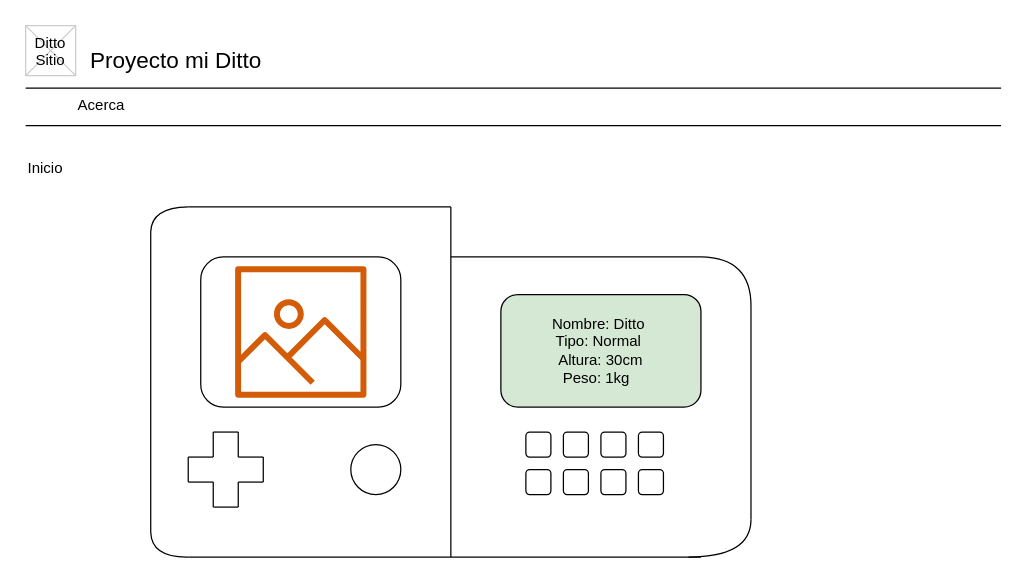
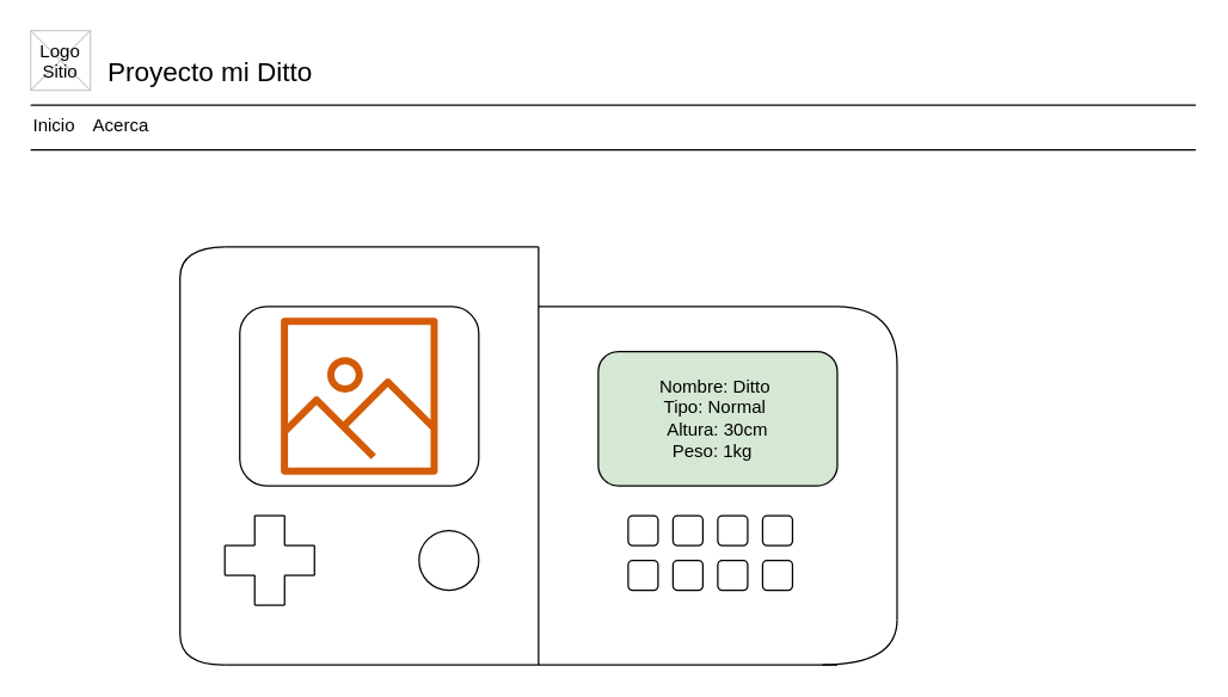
  <mxCell id="0" />
  <mxCell id="1" parent="0" />
  <mxCell id="2" value="Proyecto mi Ditto" style="text;spacingTop=-5;fontSize=18;fontStyle=0" parent="1" vertex="1"><mxGeometry x="70" y="35" width="230" height="20" as="geometry" /></mxCell>
  <mxCell id="3" value="" style="line;strokeWidth=1" parent="1" vertex="1"><mxGeometry x="20" y="65" width="780" height="10" as="geometry" /></mxCell>
  <mxCell id="4" value="" style="line;strokeWidth=1" parent="1" vertex="1"><mxGeometry x="20" y="95" width="780" height="10" as="geometry" /></mxCell>
- <mxCell id="5" value="Inicio" style="text;spacingTop=-5;" parent="1" vertex="1"><mxGeometry x="20" y="125" width="30" height="20" as="geometry" /></mxCell>
+ <mxCell id="5" value="Inicio" style="text;spacingTop=-5;" parent="1" vertex="1"><mxGeometry x="20" y="75" width="30" height="20" as="geometry" /></mxCell>
  <mxCell id="6" value="Acerca" style="text;spacingTop=-5;" parent="1" vertex="1"><mxGeometry x="60" y="75" width="30" height="20" as="geometry" /></mxCell>
  <mxCell id="7" value="" style="verticalLabelPosition=bottom;verticalAlign=top;strokeWidth=1;shape=mxgraph.mockup.graphics.iconGrid;strokeColor=#CCCCCC;gridSize=1,1;" parent="1" vertex="1"><mxGeometry x="20" y="20" width="40" height="40" as="geometry" /></mxCell>
- <mxCell id="8" value="Ditto&#10;Sitio" style="text;spacingTop=-5;align=center" parent="1" vertex="1"><mxGeometry x="20" y="25" width="40" height="40" as="geometry" /></mxCell>
+ <mxCell id="8" value="Logo&#10;Sitio" style="text;spacingTop=-5;align=center" parent="1" vertex="1"><mxGeometry x="20" y="25" width="40" height="40" as="geometry" /></mxCell>
  <mxCell id="9" value="" style="endArrow=none;html=1;rounded=0;" parent="1" edge="1"><mxGeometry width="50" height="50" relative="1" as="geometry"><mxPoint x="360" y="445" as="sourcePoint" /><mxPoint x="360" y="165" as="targetPoint" /></mxGeometry></mxCell>
  <mxCell id="10" value="" style="endArrow=none;html=1;rounded=0;" parent="1" edge="1"><mxGeometry width="50" height="50" relative="1" as="geometry"><mxPoint x="360" y="165" as="sourcePoint" /><mxPoint x="150" y="165" as="targetPoint" /></mxGeometry></mxCell>
  <mxCell id="11" value="" style="endArrow=none;html=1;rounded=0;curved=1;edgeStyle=orthogonalEdgeStyle;" parent="1" edge="1"><mxGeometry width="50" height="50" relative="1" as="geometry"><mxPoint x="150" y="165" as="sourcePoint" /><mxPoint x="120" y="185" as="targetPoint" /></mxGeometry></mxCell>
  <mxCell id="12" value="" style="endArrow=none;html=1;rounded=0;" parent="1" edge="1"><mxGeometry width="50" height="50" relative="1" as="geometry"><mxPoint x="360" y="445" as="sourcePoint" /><mxPoint x="150" y="445" as="targetPoint" /></mxGeometry></mxCell>
  <mxCell id="13" value="" style="endArrow=none;html=1;rounded=0;" parent="1" edge="1"><mxGeometry width="50" height="50" relative="1" as="geometry"><mxPoint x="120" y="425" as="sourcePoint" /><mxPoint x="120" y="185" as="targetPoint" /></mxGeometry></mxCell>
  <mxCell id="14" value="" style="endArrow=none;html=1;rounded=0;curved=1;edgeStyle=orthogonalEdgeStyle;" parent="1" edge="1"><mxGeometry width="50" height="50" relative="1" as="geometry"><mxPoint x="150" y="445" as="sourcePoint" /><mxPoint x="120" y="425" as="targetPoint" /></mxGeometry></mxCell>
  <mxCell id="15" value="" style="rounded=1;whiteSpace=wrap;html=1;" parent="1" vertex="1"><mxGeometry x="160" y="205" width="160" height="120" as="geometry" /></mxCell>
  <mxCell id="16" value="" style="endArrow=none;html=1;rounded=0;curved=1;" parent="1" edge="1"><mxGeometry width="50" height="50" relative="1" as="geometry"><mxPoint x="170" y="345" as="sourcePoint" /><mxPoint x="190" y="345" as="targetPoint" /><Array as="points"><mxPoint x="170" y="345" /></Array></mxGeometry></mxCell>
  <mxCell id="17" value="" style="endArrow=none;html=1;rounded=0;curved=1;" parent="1" edge="1"><mxGeometry width="50" height="50" relative="1" as="geometry"><mxPoint x="190" y="345" as="sourcePoint" /><mxPoint x="190" y="365" as="targetPoint" /></mxGeometry></mxCell>
  <mxCell id="18" value="" style="endArrow=none;html=1;rounded=0;curved=1;" parent="1" edge="1"><mxGeometry width="50" height="50" relative="1" as="geometry"><mxPoint x="170" y="345" as="sourcePoint" /><mxPoint x="170" y="365" as="targetPoint" /></mxGeometry></mxCell>
  <mxCell id="19" value="" style="endArrow=none;html=1;rounded=0;curved=1;" parent="1" edge="1"><mxGeometry width="50" height="50" relative="1" as="geometry"><mxPoint x="190" y="365" as="sourcePoint" /><mxPoint x="210" y="365" as="targetPoint" /><Array as="points"><mxPoint x="190" y="365" /></Array></mxGeometry></mxCell>
  <mxCell id="20" value="" style="endArrow=none;html=1;rounded=0;curved=1;" parent="1" edge="1"><mxGeometry width="50" height="50" relative="1" as="geometry"><mxPoint x="210" y="365" as="sourcePoint" /><mxPoint x="210" y="385" as="targetPoint" /></mxGeometry></mxCell>
  <mxCell id="21" value="" style="endArrow=none;html=1;rounded=0;curved=1;" parent="1" edge="1"><mxGeometry width="50" height="50" relative="1" as="geometry"><mxPoint x="150" y="365" as="sourcePoint" /><mxPoint x="150" y="385" as="targetPoint" /></mxGeometry></mxCell>
  <mxCell id="22" value="" style="endArrow=none;html=1;rounded=0;curved=1;" parent="1" edge="1"><mxGeometry width="50" height="50" relative="1" as="geometry"><mxPoint x="150" y="365" as="sourcePoint" /><mxPoint x="170" y="365" as="targetPoint" /><Array as="points"><mxPoint x="150" y="365" /></Array></mxGeometry></mxCell>
  <mxCell id="23" value="" style="endArrow=none;html=1;rounded=0;curved=1;" parent="1" edge="1"><mxGeometry width="50" height="50" relative="1" as="geometry"><mxPoint x="150" y="385" as="sourcePoint" /><mxPoint x="170" y="385" as="targetPoint" /><Array as="points"><mxPoint x="150" y="385" /></Array></mxGeometry></mxCell>
  <mxCell id="24" value="" style="endArrow=none;html=1;rounded=0;curved=1;" parent="1" edge="1"><mxGeometry width="50" height="50" relative="1" as="geometry"><mxPoint x="190" y="385" as="sourcePoint" /><mxPoint x="210" y="385" as="targetPoint" /><Array as="points"><mxPoint x="190" y="385" /></Array></mxGeometry></mxCell>
  <mxCell id="25" value="" style="endArrow=none;html=1;rounded=0;curved=1;" parent="1" edge="1"><mxGeometry width="50" height="50" relative="1" as="geometry"><mxPoint x="170" y="385" as="sourcePoint" /><mxPoint x="170" y="405" as="targetPoint" /></mxGeometry></mxCell>
  <mxCell id="26" value="" style="endArrow=none;html=1;rounded=0;curved=1;" parent="1" edge="1"><mxGeometry width="50" height="50" relative="1" as="geometry"><mxPoint x="190" y="385" as="sourcePoint" /><mxPoint x="190" y="405" as="targetPoint" /></mxGeometry></mxCell>
  <mxCell id="27" value="" style="endArrow=none;html=1;rounded=0;curved=1;" parent="1" edge="1"><mxGeometry width="50" height="50" relative="1" as="geometry"><mxPoint x="170" y="405" as="sourcePoint" /><mxPoint x="190" y="405" as="targetPoint" /><Array as="points"><mxPoint x="170" y="405" /></Array></mxGeometry></mxCell>
  <mxCell id="28" value="" style="ellipse;whiteSpace=wrap;html=1;aspect=fixed;" parent="1" vertex="1"><mxGeometry x="280" y="355" width="40" height="40" as="geometry" /></mxCell>
  <mxCell id="29" value="" style="endArrow=none;html=1;rounded=0;curved=1;" parent="1" edge="1"><mxGeometry width="50" height="50" relative="1" as="geometry"><mxPoint x="360" y="205" as="sourcePoint" /><mxPoint x="560" y="205" as="targetPoint" /></mxGeometry></mxCell>
  <mxCell id="30" value="" style="endArrow=none;html=1;rounded=0;curved=1;" parent="1" edge="1"><mxGeometry width="50" height="50" relative="1" as="geometry"><mxPoint x="360" y="445" as="sourcePoint" /><mxPoint x="560" y="445" as="targetPoint" /></mxGeometry></mxCell>
  <mxCell id="31" value="" style="endArrow=none;html=1;rounded=0;curved=1;" parent="1" edge="1"><mxGeometry width="50" height="50" relative="1" as="geometry"><mxPoint x="600" y="245" as="sourcePoint" /><mxPoint x="600" y="415" as="targetPoint" /></mxGeometry></mxCell>
  <mxCell id="32" value="" style="endArrow=none;html=1;rounded=0;curved=1;edgeStyle=orthogonalEdgeStyle;" parent="1" edge="1"><mxGeometry width="50" height="50" relative="1" as="geometry"><mxPoint x="560" y="205" as="sourcePoint" /><mxPoint x="600" y="245" as="targetPoint" /></mxGeometry></mxCell>
  <mxCell id="33" value="" style="endArrow=none;html=1;rounded=0;curved=1;edgeStyle=orthogonalEdgeStyle;" parent="1" edge="1"><mxGeometry width="50" height="50" relative="1" as="geometry"><mxPoint x="550" y="445" as="sourcePoint" /><mxPoint x="600" y="415" as="targetPoint" /><Array as="points"><mxPoint x="600" y="445" /></Array></mxGeometry></mxCell>
  <mxCell id="34" value="Nombre: Ditto&amp;nbsp;&lt;br&gt;Tipo: Normal&amp;nbsp;&lt;br&gt;Altura: 30cm&lt;br&gt;Peso: 1kg&amp;nbsp;&amp;nbsp;" style="rounded=1;whiteSpace=wrap;html=1;fillColor=#d5e8d4;" parent="1" vertex="1"><mxGeometry x="400" y="235" width="160" height="90" as="geometry" /></mxCell>
  <mxCell id="35" value="" style="rounded=1;whiteSpace=wrap;html=1;" parent="1" vertex="1"><mxGeometry x="420" y="345" width="20" height="20" as="geometry" /></mxCell>
  <mxCell id="36" value="" style="rounded=1;whiteSpace=wrap;html=1;" parent="1" vertex="1"><mxGeometry x="450" y="345" width="20" height="20" as="geometry" /></mxCell>
  <mxCell id="37" value="" style="rounded=1;whiteSpace=wrap;html=1;" parent="1" vertex="1"><mxGeometry x="480" y="345" width="20" height="20" as="geometry" /></mxCell>
  <mxCell id="38" value="" style="rounded=1;whiteSpace=wrap;html=1;" parent="1" vertex="1"><mxGeometry x="510" y="345" width="20" height="20" as="geometry" /></mxCell>
  <mxCell id="39" value="" style="rounded=1;whiteSpace=wrap;html=1;" parent="1" vertex="1"><mxGeometry x="420" y="375" width="20" height="20" as="geometry" /></mxCell>
  <mxCell id="40" value="" style="rounded=1;whiteSpace=wrap;html=1;" parent="1" vertex="1"><mxGeometry x="450" y="375" width="20" height="20" as="geometry" /></mxCell>
  <mxCell id="41" value="" style="rounded=1;whiteSpace=wrap;html=1;" parent="1" vertex="1"><mxGeometry x="480" y="375" width="20" height="20" as="geometry" /></mxCell>
  <mxCell id="42" value="" style="rounded=1;whiteSpace=wrap;html=1;" parent="1" vertex="1"><mxGeometry x="510" y="375" width="20" height="20" as="geometry" /></mxCell>
  <mxCell id="43" value="" style="sketch=0;outlineConnect=0;fontColor=#232F3E;gradientColor=none;fillColor=#D45B07;strokeColor=none;dashed=0;verticalLabelPosition=bottom;verticalAlign=top;align=center;html=1;fontSize=12;fontStyle=0;aspect=fixed;pointerEvents=1;shape=mxgraph.aws4.container_registry_image;" parent="1" vertex="1"><mxGeometry x="187.5" y="212.5" width="105" height="105" as="geometry" /></mxCell>
